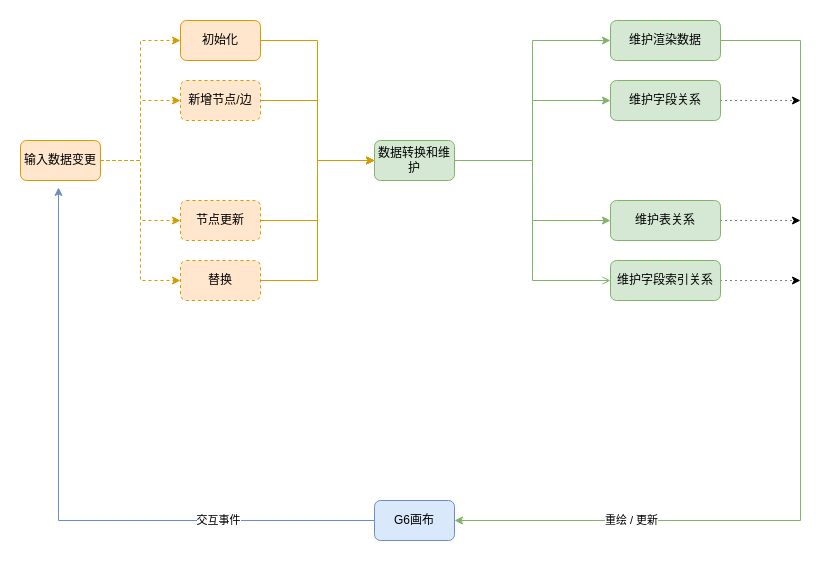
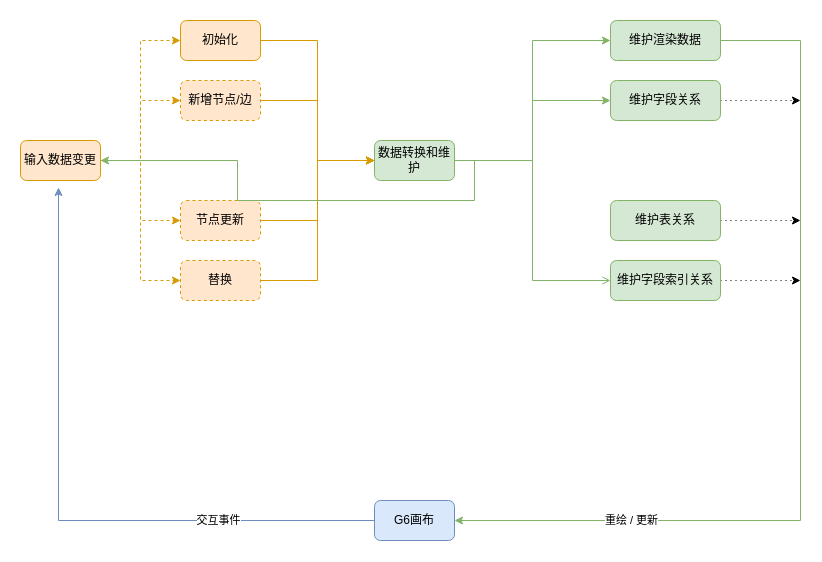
  <mxCell id="0" />
  <mxCell id="1" parent="0" />
  <mxCell id="2" style="edgeStyle=orthogonalEdgeStyle;rounded=0;orthogonalLoop=1;jettySize=auto;html=1;exitX=1;exitY=0.5;exitDx=0;exitDy=0;entryX=0;entryY=0.5;entryDx=0;entryDy=0;dashed=1;fillColor=#ffe6cc;strokeColor=#d79b00;" edge="1" parent="1" source="6" target="8"><mxGeometry relative="1" as="geometry" /></mxCell>
  <mxCell id="3" style="edgeStyle=orthogonalEdgeStyle;rounded=0;orthogonalLoop=1;jettySize=auto;html=1;exitX=1;exitY=0.5;exitDx=0;exitDy=0;entryX=0;entryY=0.5;entryDx=0;entryDy=0;dashed=1;fillColor=#ffe6cc;strokeColor=#d79b00;" edge="1" parent="1" source="6" target="10"><mxGeometry relative="1" as="geometry" /></mxCell>
  <mxCell id="4" style="edgeStyle=orthogonalEdgeStyle;rounded=0;orthogonalLoop=1;jettySize=auto;html=1;exitX=1;exitY=0.5;exitDx=0;exitDy=0;entryX=0;entryY=0.5;entryDx=0;entryDy=0;dashed=1;fillColor=#ffe6cc;strokeColor=#d79b00;" edge="1" parent="1" source="6" target="12"><mxGeometry relative="1" as="geometry" /></mxCell>
  <mxCell id="5" style="edgeStyle=orthogonalEdgeStyle;rounded=0;orthogonalLoop=1;jettySize=auto;html=1;exitX=1;exitY=0.5;exitDx=0;exitDy=0;entryX=0;entryY=0.5;entryDx=0;entryDy=0;dashed=1;fillColor=#ffe6cc;strokeColor=#d79b00;" edge="1" parent="1" source="6" target="14"><mxGeometry relative="1" as="geometry" /></mxCell>
  <mxCell id="6" value="输入数据变更" style="rounded=1;whiteSpace=wrap;html=1;fillColor=#ffe6cc;strokeColor=#d79b00;shadow=0;dashed=0;" vertex="1" parent="1"><mxGeometry x="20" y="140" width="80" height="40" as="geometry" /></mxCell>
  <mxCell id="7" style="edgeStyle=orthogonalEdgeStyle;rounded=0;orthogonalLoop=1;jettySize=auto;html=1;exitX=1;exitY=0.5;exitDx=0;exitDy=0;entryX=0;entryY=0.5;entryDx=0;entryDy=0;fillColor=#ffe6cc;strokeColor=#d79b00;" edge="1" parent="1" source="8" target="29"><mxGeometry relative="1" as="geometry" /></mxCell>
  <mxCell id="8" value="初始化" style="rounded=1;whiteSpace=wrap;html=1;fillColor=#ffe6cc;strokeColor=#d79b00;shadow=0;gradientColor=none;" vertex="1" parent="1"><mxGeometry x="180" y="20" width="80" height="40" as="geometry" /></mxCell>
  <mxCell id="9" style="edgeStyle=orthogonalEdgeStyle;rounded=0;orthogonalLoop=1;jettySize=auto;html=1;exitX=1;exitY=0.5;exitDx=0;exitDy=0;entryX=0;entryY=0.5;entryDx=0;entryDy=0;fillColor=#ffe6cc;strokeColor=#d79b00;" edge="1" parent="1" source="10" target="29"><mxGeometry relative="1" as="geometry" /></mxCell>
  <mxCell id="10" value="新增节点/边" style="rounded=1;whiteSpace=wrap;html=1;fillColor=#ffe6cc;strokeColor=#d79b00;shadow=0;dashed=1;" vertex="1" parent="1"><mxGeometry x="180" y="80" width="80" height="40" as="geometry" /></mxCell>
  <mxCell id="11" style="edgeStyle=orthogonalEdgeStyle;rounded=0;orthogonalLoop=1;jettySize=auto;html=1;exitX=1;exitY=0.5;exitDx=0;exitDy=0;entryX=0;entryY=0.5;entryDx=0;entryDy=0;fillColor=#ffe6cc;strokeColor=#d79b00;" edge="1" parent="1" source="12" target="29"><mxGeometry relative="1" as="geometry" /></mxCell>
  <mxCell id="12" value="节点更新" style="rounded=1;whiteSpace=wrap;html=1;fillColor=#ffe6cc;strokeColor=#d79b00;shadow=0;dashed=1;" vertex="1" parent="1"><mxGeometry x="180" y="200" width="80" height="40" as="geometry" /></mxCell>
  <mxCell id="13" style="edgeStyle=orthogonalEdgeStyle;rounded=0;orthogonalLoop=1;jettySize=auto;html=1;exitX=1;exitY=0.5;exitDx=0;exitDy=0;entryX=0;entryY=0.5;entryDx=0;entryDy=0;fillColor=#ffe6cc;strokeColor=#d79b00;" edge="1" parent="1" source="14" target="29"><mxGeometry relative="1" as="geometry" /></mxCell>
  <mxCell id="14" value="替换" style="rounded=1;whiteSpace=wrap;html=1;fillColor=#ffe6cc;strokeColor=#d79b00;shadow=0;dashed=1;" vertex="1" parent="1"><mxGeometry x="180" y="260" width="80" height="40" as="geometry" /></mxCell>
  <mxCell id="15" value="G6&lt;span style=&quot;background-color: initial;&quot;&gt;画布&lt;/span&gt;" style="rounded=1;whiteSpace=wrap;html=1;fillColor=#dae8fc;strokeColor=#6c8ebf;" vertex="1" parent="1"><mxGeometry x="374" y="500" width="80" height="40" as="geometry" /></mxCell>
  <mxCell id="16" style="edgeStyle=orthogonalEdgeStyle;rounded=0;orthogonalLoop=1;jettySize=auto;html=1;exitX=1;exitY=0.5;exitDx=0;exitDy=0;entryX=1;entryY=0.5;entryDx=0;entryDy=0;fillColor=#d5e8d4;strokeColor=#82b366;" edge="1" parent="1" source="18" target="15"><mxGeometry relative="1" as="geometry"><Array as="points"><mxPoint x="800" y="40" /><mxPoint x="800" y="520" /></Array></mxGeometry></mxCell>
  <mxCell id="17" value="重绘 / 更新" style="edgeLabel;html=1;align=center;verticalAlign=middle;resizable=0;points=[];" vertex="1" connectable="0" parent="16"><mxGeometry x="0.612" y="-1" relative="1" as="geometry"><mxPoint as="offset" /></mxGeometry></mxCell>
  <mxCell id="18" value="维护渲染数据" style="rounded=1;whiteSpace=wrap;html=1;fillColor=#d5e8d4;strokeColor=#82b366;" vertex="1" parent="1"><mxGeometry x="610" y="20" width="110" height="40" as="geometry" /></mxCell>
  <mxCell id="19" style="edgeStyle=orthogonalEdgeStyle;rounded=0;orthogonalLoop=1;jettySize=auto;html=1;exitX=1;exitY=0.5;exitDx=0;exitDy=0;dashed=1;dashPattern=1 4;" edge="1" parent="1" source="20"><mxGeometry relative="1" as="geometry"><mxPoint x="800" y="100" as="targetPoint" /></mxGeometry></mxCell>
  <mxCell id="20" value="维护字段关系" style="rounded=1;whiteSpace=wrap;html=1;fillColor=#d5e8d4;strokeColor=#82b366;" vertex="1" parent="1"><mxGeometry x="610" y="80" width="110" height="40" as="geometry" /></mxCell>
  <mxCell id="21" style="edgeStyle=orthogonalEdgeStyle;rounded=0;orthogonalLoop=1;jettySize=auto;html=1;exitX=1;exitY=0.5;exitDx=0;exitDy=0;dashed=1;dashPattern=1 4;" edge="1" parent="1" source="22"><mxGeometry relative="1" as="geometry"><mxPoint x="800" y="220" as="targetPoint" /></mxGeometry></mxCell>
  <mxCell id="22" value="维护表关系" style="rounded=1;whiteSpace=wrap;html=1;fillColor=#d5e8d4;strokeColor=#82b366;" vertex="1" parent="1"><mxGeometry x="610" y="200" width="110" height="40" as="geometry" /></mxCell>
  <mxCell id="23" style="edgeStyle=orthogonalEdgeStyle;rounded=0;orthogonalLoop=1;jettySize=auto;html=1;exitX=1;exitY=0.5;exitDx=0;exitDy=0;dashed=1;dashPattern=1 4;" edge="1" parent="1" source="24"><mxGeometry relative="1" as="geometry"><mxPoint x="800" y="280" as="targetPoint" /></mxGeometry></mxCell>
  <mxCell id="24" value="维护字段索引关系" style="rounded=1;whiteSpace=wrap;html=1;fillColor=#d5e8d4;strokeColor=#82b366;" vertex="1" parent="1"><mxGeometry x="610" y="260" width="110" height="40" as="geometry" /></mxCell>
  <mxCell id="25" style="edgeStyle=orthogonalEdgeStyle;rounded=0;orthogonalLoop=1;jettySize=auto;html=1;exitX=1;exitY=0.5;exitDx=0;exitDy=0;entryX=0;entryY=0.5;entryDx=0;entryDy=0;fillColor=#d5e8d4;strokeColor=#82b366;" edge="1" parent="1" source="29" target="18"><mxGeometry relative="1" as="geometry" /></mxCell>
  <mxCell id="26" style="edgeStyle=orthogonalEdgeStyle;rounded=0;orthogonalLoop=1;jettySize=auto;html=1;exitX=1;exitY=0.5;exitDx=0;exitDy=0;entryX=0;entryY=0.5;entryDx=0;entryDy=0;fillColor=#d5e8d4;strokeColor=#82b366;" edge="1" parent="1" source="29" target="20"><mxGeometry relative="1" as="geometry" /></mxCell>
- <mxCell id="27" style="edgeStyle=orthogonalEdgeStyle;rounded=0;orthogonalLoop=1;jettySize=auto;html=1;exitX=1;exitY=0.5;exitDx=0;exitDy=0;entryX=0;entryY=0.5;entryDx=0;entryDy=0;fillColor=#d5e8d4;strokeColor=#82b366;" edge="1" parent="1" source="29" target="22"><mxGeometry relative="1" as="geometry" /></mxCell>
+ <mxCell id="27" style="edgeStyle=orthogonalEdgeStyle;rounded=0;orthogonalLoop=1;jettySize=auto;html=1;exitX=1;exitY=0.5;exitDx=0;exitDy=0;fillColor=#d5e8d4;strokeColor=#82b366;" edge="1" parent="1" source="29" target="6"><mxGeometry relative="1" as="geometry" /></mxCell>
  <mxCell id="28" style="edgeStyle=orthogonalEdgeStyle;rounded=0;orthogonalLoop=1;jettySize=auto;html=1;exitX=1;exitY=0.5;exitDx=0;exitDy=0;entryX=0;entryY=0.5;entryDx=0;entryDy=0;fillColor=#d5e8d4;strokeColor=#82b366;endArrow=open;" edge="1" parent="1" source="29" target="24"><mxGeometry relative="1" as="geometry" /></mxCell>
  <mxCell id="29" value="数据转换和维护" style="rounded=1;whiteSpace=wrap;html=1;fillColor=#d5e8d4;strokeColor=#82b366;" vertex="1" parent="1"><mxGeometry x="374" y="140" width="80" height="40" as="geometry" /></mxCell>
  <mxCell id="30" style="edgeStyle=orthogonalEdgeStyle;rounded=0;orthogonalLoop=1;jettySize=auto;html=1;exitX=0;exitY=0.5;exitDx=0;exitDy=0;entryX=0.475;entryY=1.175;entryDx=0;entryDy=0;entryPerimeter=0;fillColor=#dae8fc;strokeColor=#6c8ebf;" edge="1" parent="1" source="15" target="6"><mxGeometry relative="1" as="geometry" /></mxCell>
  <mxCell id="31" value="交互事件" style="edgeLabel;html=1;align=center;verticalAlign=middle;resizable=0;points=[];" vertex="1" connectable="0" parent="30"><mxGeometry x="-0.516" y="-1" relative="1" as="geometry"><mxPoint as="offset" /></mxGeometry></mxCell>
